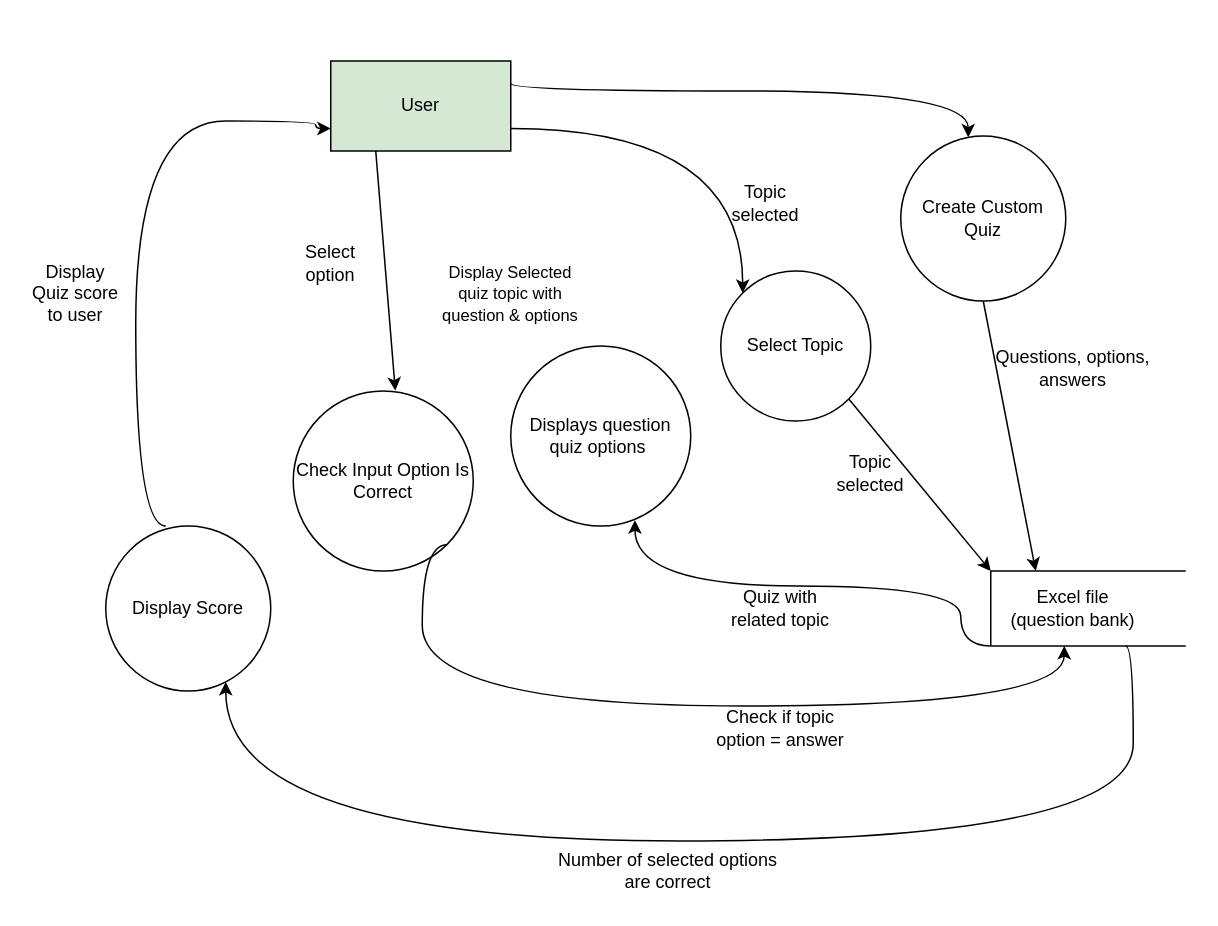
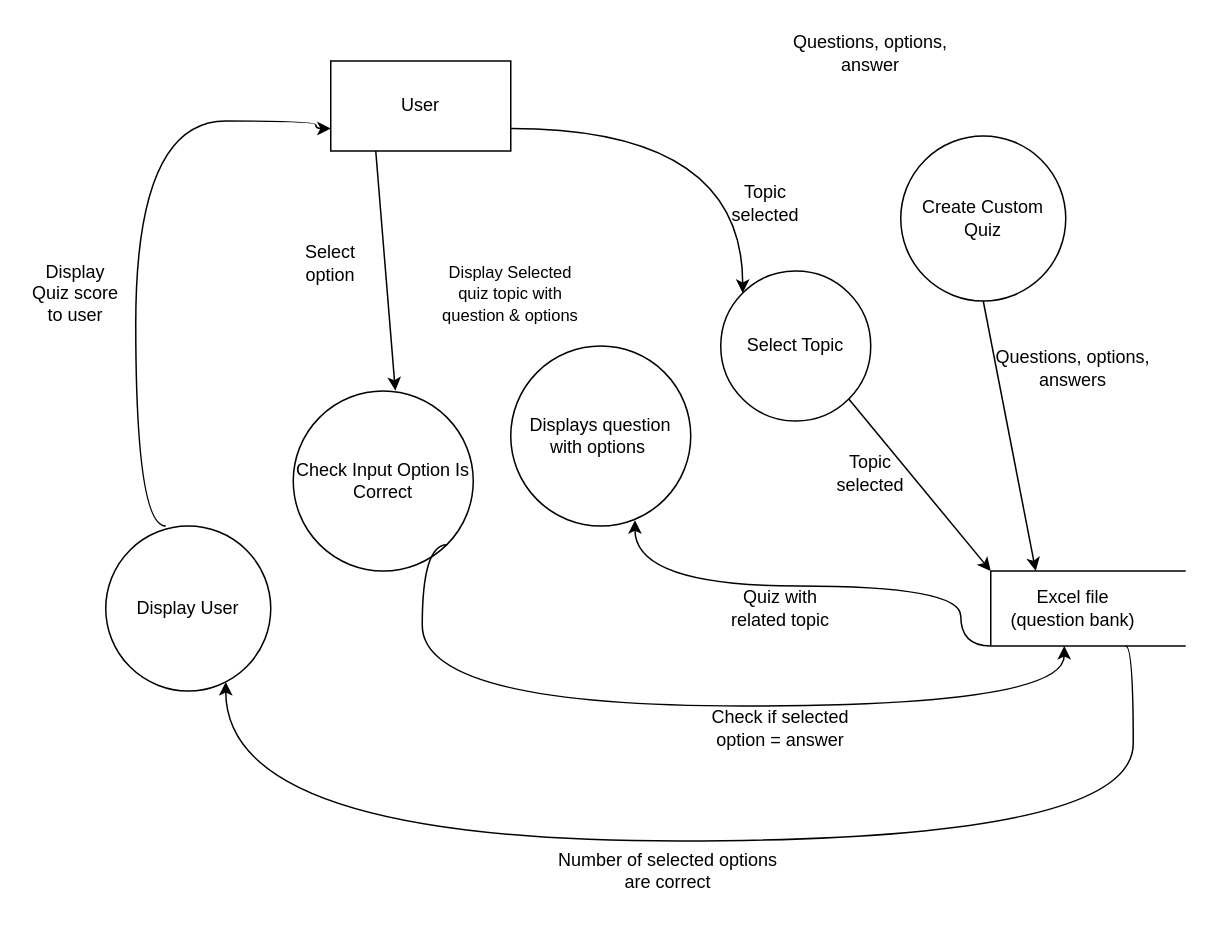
  <mxCell id="0" />
  <mxCell id="1" parent="0" />
- <mxCell id="2" value="User" style="rounded=0;whiteSpace=wrap;html=1;fillColor=#d5e8d4;" vertex="1" parent="1"><mxGeometry x="220" y="40" width="120" height="60" as="geometry" /></mxCell>
+ <mxCell id="2" value="User" style="rounded=0;whiteSpace=wrap;html=1;" vertex="1" parent="1"><mxGeometry x="220" y="40" width="120" height="60" as="geometry" /></mxCell>
  <mxCell id="3" value="" style="group" vertex="1" connectable="0" parent="1"><mxGeometry x="660" y="380" width="130" height="50" as="geometry" /></mxCell>
  <mxCell id="4" value="" style="endArrow=none;html=1;rounded=0;" edge="1" parent="3"><mxGeometry width="50" height="50" relative="1" as="geometry"><mxPoint y="50" as="sourcePoint" /><mxPoint as="targetPoint" /></mxGeometry></mxCell>
  <mxCell id="5" value="" style="endArrow=none;html=1;rounded=0;" edge="1" parent="3"><mxGeometry width="50" height="50" relative="1" as="geometry"><mxPoint x="130" as="sourcePoint" /><mxPoint as="targetPoint" /></mxGeometry></mxCell>
  <mxCell id="6" value="" style="endArrow=none;html=1;rounded=0;" edge="1" parent="3"><mxGeometry width="50" height="50" relative="1" as="geometry"><mxPoint y="50" as="sourcePoint" /><mxPoint x="130" y="50" as="targetPoint" /></mxGeometry></mxCell>
  <mxCell id="7" value="Excel file (question bank)" style="text;html=1;align=center;verticalAlign=middle;whiteSpace=wrap;rounded=0;" vertex="1" parent="3"><mxGeometry x="10" y="10" width="90" height="30" as="geometry" /></mxCell>
  <mxCell id="8" value="Create Custom Quiz" style="ellipse;whiteSpace=wrap;html=1;aspect=fixed;" vertex="1" parent="1"><mxGeometry x="600" y="90" width="110" height="110" as="geometry" /></mxCell>
- <mxCell id="9" value="Displays question quiz options&amp;nbsp;" style="ellipse;whiteSpace=wrap;html=1;aspect=fixed;" vertex="1" parent="1"><mxGeometry x="340" y="230" width="120" height="120" as="geometry" /></mxCell>
- <mxCell id="10" value="Display Score" style="ellipse;whiteSpace=wrap;html=1;aspect=fixed;" vertex="1" parent="1"><mxGeometry x="70" y="350" width="110" height="110" as="geometry" /></mxCell>
+ <mxCell id="9" value="Displays question with options&amp;nbsp;" style="ellipse;whiteSpace=wrap;html=1;aspect=fixed;" vertex="1" parent="1"><mxGeometry x="340" y="230" width="120" height="120" as="geometry" /></mxCell>
+ <mxCell id="10" value="Display User" style="ellipse;whiteSpace=wrap;html=1;aspect=fixed;" vertex="1" parent="1"><mxGeometry x="70" y="350" width="110" height="110" as="geometry" /></mxCell>
  <mxCell id="11" value="Select Topic" style="ellipse;whiteSpace=wrap;html=1;aspect=fixed;" vertex="1" parent="1"><mxGeometry x="480" y="180" width="100" height="100" as="geometry" /></mxCell>
- <mxCell id="12" value="" style="endArrow=classic;html=1;rounded=0;edgeStyle=orthogonalEdgeStyle;curved=1;exitX=1;exitY=0.25;exitDx=0;exitDy=0;" edge="1" parent="1" source="2" target="8"><mxGeometry width="50" height="50" relative="1" as="geometry"><mxPoint x="380" y="110" as="sourcePoint" /><mxPoint x="430" y="60" as="targetPoint" /><Array as="points"><mxPoint x="340" y="60" /><mxPoint x="645" y="60" /></Array></mxGeometry></mxCell>
+ <mxCell id="13" value="Questions, options, answer" style="text;html=1;align=center;verticalAlign=middle;whiteSpace=wrap;rounded=0;" vertex="1" parent="1"><mxGeometry x="510" y="20" width="140" height="30" as="geometry" /></mxCell>
  <mxCell id="14" value="" style="endArrow=classic;html=1;rounded=0;exitX=0.5;exitY=1;exitDx=0;exitDy=0;" edge="1" parent="1" source="8"><mxGeometry width="50" height="50" relative="1" as="geometry"><mxPoint x="650" y="290" as="sourcePoint" /><mxPoint x="690" y="380" as="targetPoint" /></mxGeometry></mxCell>
  <mxCell id="15" value="Questions, options, answers" style="text;html=1;align=center;verticalAlign=middle;whiteSpace=wrap;rounded=0;" vertex="1" parent="1"><mxGeometry x="660" y="230" width="110" height="30" as="geometry" /></mxCell>
  <mxCell id="16" value="" style="endArrow=classic;html=1;rounded=0;exitX=1;exitY=0.75;exitDx=0;exitDy=0;entryX=0;entryY=0;entryDx=0;entryDy=0;edgeStyle=orthogonalEdgeStyle;curved=1;" edge="1" parent="1" source="2" target="11"><mxGeometry width="50" height="50" relative="1" as="geometry"><mxPoint x="410" y="160" as="sourcePoint" /><mxPoint x="460" y="110" as="targetPoint" /></mxGeometry></mxCell>
  <mxCell id="17" value="Topic selected" style="text;html=1;align=center;verticalAlign=middle;whiteSpace=wrap;rounded=0;" vertex="1" parent="1"><mxGeometry x="480" y="120" width="60" height="30" as="geometry" /></mxCell>
  <mxCell id="18" value="" style="endArrow=classic;html=1;rounded=0;exitX=1;exitY=1;exitDx=0;exitDy=0;" edge="1" parent="1" source="11"><mxGeometry width="50" height="50" relative="1" as="geometry"><mxPoint x="520" y="365" as="sourcePoint" /><mxPoint x="660" y="380" as="targetPoint" /></mxGeometry></mxCell>
  <mxCell id="19" value="Topic selected" style="text;html=1;align=center;verticalAlign=middle;whiteSpace=wrap;rounded=0;" vertex="1" parent="1"><mxGeometry x="550" y="300" width="60" height="30" as="geometry" /></mxCell>
  <mxCell id="20" value="" style="endArrow=classic;html=1;rounded=0;entryX=0.69;entryY=0.968;entryDx=0;entryDy=0;edgeStyle=orthogonalEdgeStyle;curved=1;entryPerimeter=0;" edge="1" parent="1" target="9"><mxGeometry width="50" height="50" relative="1" as="geometry"><mxPoint x="660" y="430" as="sourcePoint" /><mxPoint x="590" y="340" as="targetPoint" /><Array as="points"><mxPoint x="640" y="430" /><mxPoint x="640" y="390" /><mxPoint x="423" y="390" /></Array></mxGeometry></mxCell>
  <mxCell id="21" value="Quiz with related topic" style="text;html=1;align=center;verticalAlign=middle;whiteSpace=wrap;rounded=0;" vertex="1" parent="1"><mxGeometry x="480" y="390" width="80" height="30" as="geometry" /></mxCell>
  <mxCell id="22" value="&lt;font style=&quot;font-size: 11px;&quot;&gt;Display Selected quiz topic with question &amp;amp; options&lt;/font&gt;" style="text;html=1;align=center;verticalAlign=middle;whiteSpace=wrap;rounded=0;" vertex="1" parent="1"><mxGeometry x="290" y="170" width="100" height="50" as="geometry" /></mxCell>
  <mxCell id="23" value="Check Input Option Is Correct" style="ellipse;whiteSpace=wrap;html=1;aspect=fixed;" vertex="1" parent="1"><mxGeometry x="195" y="260" width="120" height="120" as="geometry" /></mxCell>
  <mxCell id="24" value="" style="endArrow=classic;html=1;rounded=0;exitX=0.25;exitY=1;exitDx=0;exitDy=0;entryX=0.567;entryY=-0.002;entryDx=0;entryDy=0;entryPerimeter=0;" edge="1" parent="1" source="2" target="23"><mxGeometry width="50" height="50" relative="1" as="geometry"><mxPoint x="200" y="230" as="sourcePoint" /><mxPoint x="250" y="180" as="targetPoint" /></mxGeometry></mxCell>
  <mxCell id="25" value="Select option" style="text;html=1;align=center;verticalAlign=middle;whiteSpace=wrap;rounded=0;" vertex="1" parent="1"><mxGeometry x="190" y="160" width="60" height="30" as="geometry" /></mxCell>
- <mxCell id="26" value="Check if topic option = answer" style="text;html=1;align=center;verticalAlign=middle;whiteSpace=wrap;rounded=0;" vertex="1" parent="1"><mxGeometry x="470" y="470" width="100" height="30" as="geometry" /></mxCell>
+ <mxCell id="26" value="Check if selected option = answer" style="text;html=1;align=center;verticalAlign=middle;whiteSpace=wrap;rounded=0;" vertex="1" parent="1"><mxGeometry x="470" y="470" width="100" height="30" as="geometry" /></mxCell>
  <mxCell id="27" value="" style="endArrow=classic;html=1;rounded=0;exitX=1;exitY=1;exitDx=0;exitDy=0;edgeStyle=orthogonalEdgeStyle;curved=1;" edge="1" parent="1" source="23"><mxGeometry width="50" height="50" relative="1" as="geometry"><mxPoint x="281.426" y="372.426" as="sourcePoint" /><mxPoint x="709" y="430" as="targetPoint" /><Array as="points"><mxPoint x="281" y="362" /><mxPoint x="281" y="470" /><mxPoint x="709" y="470" /></Array></mxGeometry></mxCell>
  <mxCell id="28" value="" style="endArrow=classic;html=1;rounded=0;edgeStyle=orthogonalEdgeStyle;curved=1;" edge="1" parent="1" target="10"><mxGeometry width="50" height="50" relative="1" as="geometry"><mxPoint x="750" y="430" as="sourcePoint" /><mxPoint x="200" y="470" as="targetPoint" /><Array as="points"><mxPoint x="755" y="430" /><mxPoint x="755" y="560" /><mxPoint x="150" y="560" /></Array></mxGeometry></mxCell>
  <mxCell id="29" value="Number of selected options are correct" style="text;html=1;align=center;verticalAlign=middle;whiteSpace=wrap;rounded=0;" vertex="1" parent="1"><mxGeometry x="370" y="565" width="150" height="30" as="geometry" /></mxCell>
  <mxCell id="30" value="" style="endArrow=classic;html=1;rounded=0;edgeStyle=orthogonalEdgeStyle;curved=1;entryX=0;entryY=0.75;entryDx=0;entryDy=0;" edge="1" parent="1" target="2"><mxGeometry width="50" height="50" relative="1" as="geometry"><mxPoint x="110" y="350" as="sourcePoint" /><mxPoint x="140" y="80" as="targetPoint" /><Array as="points"><mxPoint x="110" y="350" /><mxPoint x="90" y="350" /><mxPoint x="90" y="80" /><mxPoint x="210" y="80" /><mxPoint x="210" y="85" /></Array></mxGeometry></mxCell>
  <mxCell id="31" value="Display Quiz score to user" style="text;html=1;align=center;verticalAlign=middle;whiteSpace=wrap;rounded=0;" vertex="1" parent="1"><mxGeometry x="20" y="170" width="60" height="50" as="geometry" /></mxCell>
